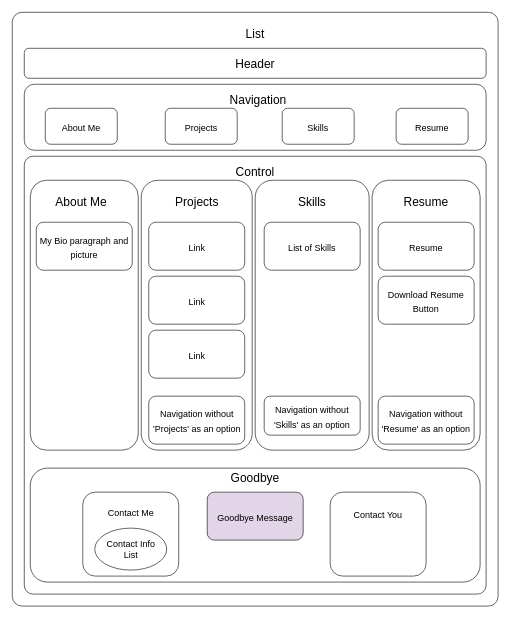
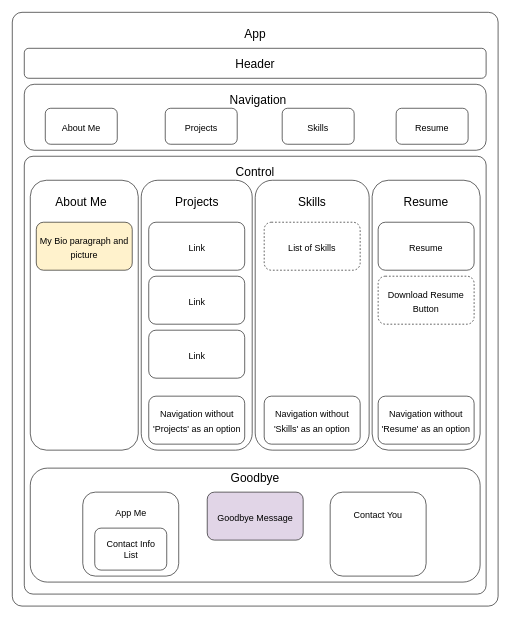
  <mxCell id="0" />
  <mxCell id="1" parent="0" />
  <mxCell id="2" value="" style="rounded=1;whiteSpace=wrap;html=1;arcSize=2;" parent="1" vertex="1"><mxGeometry x="20" y="20" width="810" height="990" as="geometry" /></mxCell>
- <mxCell id="3" value="List" style="text;strokeColor=none;align=center;fillColor=none;html=1;verticalAlign=middle;whiteSpace=wrap;rounded=0;fontSize=20;" parent="1" vertex="1"><mxGeometry x="395" y="40" width="60" height="30" as="geometry" /></mxCell>
+ <mxCell id="3" value="App" style="text;strokeColor=none;align=center;fillColor=none;html=1;verticalAlign=middle;whiteSpace=wrap;rounded=0;fontSize=20;" parent="1" vertex="1"><mxGeometry x="395" y="40" width="60" height="30" as="geometry" /></mxCell>
  <mxCell id="4" value="" style="rounded=1;whiteSpace=wrap;html=1;fontSize=20;arcSize=2;" parent="1" vertex="1"><mxGeometry x="40" y="260" width="770" height="730" as="geometry" /></mxCell>
  <mxCell id="5" value="" style="rounded=1;whiteSpace=wrap;html=1;fontSize=20;" parent="1" vertex="1"><mxGeometry x="40" y="80" width="770" height="50" as="geometry" /></mxCell>
  <mxCell id="6" value="Header" style="text;strokeColor=none;align=center;fillColor=none;html=1;verticalAlign=middle;whiteSpace=wrap;rounded=0;fontSize=20;" parent="1" vertex="1"><mxGeometry x="395" y="90" width="60" height="30" as="geometry" /></mxCell>
  <mxCell id="7" value="" style="rounded=1;whiteSpace=wrap;html=1;fontSize=20;" parent="1" vertex="1"><mxGeometry x="40" y="140" width="770" height="110" as="geometry" /></mxCell>
  <mxCell id="8" value="Navigation" style="text;strokeColor=none;align=center;fillColor=none;html=1;verticalAlign=middle;whiteSpace=wrap;rounded=0;fontSize=20;" parent="1" vertex="1"><mxGeometry x="400" y="150" width="60" height="30" as="geometry" /></mxCell>
  <mxCell id="9" value="&lt;font style=&quot;font-size: 15px;&quot;&gt;Skills&lt;/font&gt;" style="rounded=1;whiteSpace=wrap;html=1;fontSize=20;" parent="1" vertex="1"><mxGeometry x="470" y="180" width="120" height="60" as="geometry" /></mxCell>
  <mxCell id="10" value="&lt;font style=&quot;font-size: 15px;&quot;&gt;Resume&lt;/font&gt;" style="rounded=1;whiteSpace=wrap;html=1;fontSize=20;" parent="1" vertex="1"><mxGeometry x="660" y="180" width="120" height="60" as="geometry" /></mxCell>
  <mxCell id="11" value="&lt;font style=&quot;font-size: 15px;&quot;&gt;Projects&lt;/font&gt;" style="rounded=1;whiteSpace=wrap;html=1;fontSize=20;" parent="1" vertex="1"><mxGeometry x="275" y="180" width="120" height="60" as="geometry" /></mxCell>
  <mxCell id="12" value="&lt;font style=&quot;font-size: 15px;&quot;&gt;About Me&lt;/font&gt;" style="rounded=1;whiteSpace=wrap;html=1;fontSize=20;" parent="1" vertex="1"><mxGeometry x="75" y="180" width="120" height="60" as="geometry" /></mxCell>
  <mxCell id="13" value="" style="rounded=1;whiteSpace=wrap;html=1;fontSize=20;" parent="1" vertex="1"><mxGeometry x="50" y="300" width="180" height="450" as="geometry" /></mxCell>
  <mxCell id="14" value="" style="rounded=1;whiteSpace=wrap;html=1;fontSize=20;" parent="1" vertex="1"><mxGeometry x="235" y="300" width="185" height="450" as="geometry" /></mxCell>
  <mxCell id="15" value="" style="rounded=1;whiteSpace=wrap;html=1;fontSize=20;" parent="1" vertex="1"><mxGeometry x="425" y="300" width="190" height="450" as="geometry" /></mxCell>
  <mxCell id="16" value="" style="rounded=1;whiteSpace=wrap;html=1;fontSize=20;" parent="1" vertex="1"><mxGeometry x="620" y="300" width="180" height="450" as="geometry" /></mxCell>
  <mxCell id="17" value="" style="rounded=1;whiteSpace=wrap;html=1;fontSize=20;" parent="1" vertex="1"><mxGeometry x="50" y="780" width="750" height="190" as="geometry" /></mxCell>
  <mxCell id="18" value="About Me" style="text;strokeColor=none;align=center;fillColor=none;html=1;verticalAlign=middle;whiteSpace=wrap;rounded=0;fontSize=20;" parent="1" vertex="1"><mxGeometry x="80" y="320" width="110" height="30" as="geometry" /></mxCell>
  <mxCell id="19" value="Projects" style="text;strokeColor=none;align=center;fillColor=none;html=1;verticalAlign=middle;whiteSpace=wrap;rounded=0;fontSize=20;" parent="1" vertex="1"><mxGeometry x="297.5" y="320" width="60" height="30" as="geometry" /></mxCell>
  <mxCell id="20" value="Skills" style="text;strokeColor=none;align=center;fillColor=none;html=1;verticalAlign=middle;whiteSpace=wrap;rounded=0;fontSize=20;" parent="1" vertex="1"><mxGeometry x="490" y="320" width="60" height="30" as="geometry" /></mxCell>
  <mxCell id="21" value="Resume" style="text;strokeColor=none;align=center;fillColor=none;html=1;verticalAlign=middle;whiteSpace=wrap;rounded=0;fontSize=20;" parent="1" vertex="1"><mxGeometry x="680" y="320" width="60" height="30" as="geometry" /></mxCell>
- <mxCell id="22" value="&lt;span style=&quot;font-size: 15px;&quot;&gt;My Bio paragraph and picture&lt;/span&gt;" style="rounded=1;whiteSpace=wrap;html=1;fontSize=20;" parent="1" vertex="1"><mxGeometry x="60" y="370" width="160" height="80" as="geometry" /></mxCell>
+ <mxCell id="22" value="&lt;span style=&quot;font-size: 15px;&quot;&gt;My Bio paragraph and picture&lt;/span&gt;" style="rounded=1;whiteSpace=wrap;html=1;fontSize=20;fillColor=#fff2cc;" parent="1" vertex="1"><mxGeometry x="60" y="370" width="160" height="80" as="geometry" /></mxCell>
  <mxCell id="23" value="&lt;span style=&quot;font-size: 15px;&quot;&gt;Link&lt;/span&gt;" style="rounded=1;whiteSpace=wrap;html=1;fontSize=20;" parent="1" vertex="1"><mxGeometry x="247.5" y="370" width="160" height="80" as="geometry" /></mxCell>
  <mxCell id="24" value="&lt;span style=&quot;font-size: 15px;&quot;&gt;Link&lt;/span&gt;" style="rounded=1;whiteSpace=wrap;html=1;fontSize=20;" parent="1" vertex="1"><mxGeometry x="247.5" y="460" width="160" height="80" as="geometry" /></mxCell>
  <mxCell id="25" value="&lt;span style=&quot;font-size: 15px;&quot;&gt;Link&lt;/span&gt;" style="rounded=1;whiteSpace=wrap;html=1;fontSize=20;" parent="1" vertex="1"><mxGeometry x="247.5" y="550" width="160" height="80" as="geometry" /></mxCell>
  <mxCell id="26" value="&lt;span style=&quot;font-size: 15px;&quot;&gt;Navigation without 'Projects' as an option&lt;/span&gt;" style="rounded=1;whiteSpace=wrap;html=1;fontSize=20;" parent="1" vertex="1"><mxGeometry x="247.5" y="660" width="160" height="80" as="geometry" /></mxCell>
- <mxCell id="27" value="&lt;span style=&quot;font-size: 15px;&quot;&gt;List of Skills&lt;/span&gt;" style="rounded=1;whiteSpace=wrap;html=1;fontSize=20;" parent="1" vertex="1"><mxGeometry x="440" y="370" width="160" height="80" as="geometry" /></mxCell>
- <mxCell id="28" value="&lt;span style=&quot;font-size: 15px;&quot;&gt;Navigation without 'Skills' as an option&lt;/span&gt;" style="rounded=1;whiteSpace=wrap;html=1;fontSize=20;" parent="1" vertex="1"><mxGeometry x="440" y="660" width="160" height="65" as="geometry" /></mxCell>
+ <mxCell id="27" value="&lt;span style=&quot;font-size: 15px;&quot;&gt;List of Skills&lt;/span&gt;" style="rounded=1;whiteSpace=wrap;html=1;fontSize=20;dashed=1;" parent="1" vertex="1"><mxGeometry x="440" y="370" width="160" height="80" as="geometry" /></mxCell>
+ <mxCell id="28" value="&lt;span style=&quot;font-size: 15px;&quot;&gt;Navigation without 'Skills' as an option&lt;/span&gt;" style="rounded=1;whiteSpace=wrap;html=1;fontSize=20;" parent="1" vertex="1"><mxGeometry x="440" y="660" width="160" height="80" as="geometry" /></mxCell>
  <mxCell id="29" value="&lt;span style=&quot;font-size: 15px;&quot;&gt;Navigation without 'Resume' as an option&lt;/span&gt;" style="rounded=1;whiteSpace=wrap;html=1;fontSize=20;" parent="1" vertex="1"><mxGeometry x="630" y="660" width="160" height="80" as="geometry" /></mxCell>
  <mxCell id="30" value="&lt;span style=&quot;font-size: 15px;&quot;&gt;Resume&lt;/span&gt;" style="rounded=1;whiteSpace=wrap;html=1;fontSize=20;" parent="1" vertex="1"><mxGeometry x="630" y="370" width="160" height="80" as="geometry" /></mxCell>
- <mxCell id="31" value="&lt;span style=&quot;font-size: 15px;&quot;&gt;Download Resume Button&lt;/span&gt;" style="rounded=1;whiteSpace=wrap;html=1;fontSize=20;" parent="1" vertex="1"><mxGeometry x="630" y="460" width="160" height="80" as="geometry" /></mxCell>
+ <mxCell id="31" value="&lt;span style=&quot;font-size: 15px;&quot;&gt;Download Resume Button&lt;/span&gt;" style="rounded=1;whiteSpace=wrap;html=1;fontSize=20;dashed=1;" parent="1" vertex="1"><mxGeometry x="630" y="460" width="160" height="80" as="geometry" /></mxCell>
  <mxCell id="32" value="&lt;font style=&quot;font-size: 20px;&quot;&gt;Control&lt;br&gt;&lt;/font&gt;" style="text;strokeColor=none;align=center;fillColor=none;html=1;verticalAlign=middle;whiteSpace=wrap;rounded=0;fontSize=15;" parent="1" vertex="1"><mxGeometry x="395" y="270" width="60" height="30" as="geometry" /></mxCell>
  <mxCell id="33" value="Goodbye" style="text;strokeColor=none;align=center;fillColor=none;html=1;verticalAlign=middle;whiteSpace=wrap;rounded=0;fontSize=20;" parent="1" vertex="1"><mxGeometry x="395" y="780" width="60" height="30" as="geometry" /></mxCell>
  <mxCell id="34" value="" style="rounded=1;whiteSpace=wrap;html=1;fontSize=20;" parent="1" vertex="1"><mxGeometry x="137.5" y="820" width="160" height="140" as="geometry" /></mxCell>
  <mxCell id="35" value="&lt;span style=&quot;font-size: 15px;&quot;&gt;Goodbye Message&lt;/span&gt;" style="rounded=1;whiteSpace=wrap;html=1;fontSize=20;fillColor=#e1d5e7;" parent="1" vertex="1"><mxGeometry x="345" y="820" width="160" height="80" as="geometry" /></mxCell>
  <mxCell id="36" value="" style="rounded=1;whiteSpace=wrap;html=1;fontSize=20;" parent="1" vertex="1"><mxGeometry x="550" y="820" width="160" height="140" as="geometry" /></mxCell>
  <mxCell id="37" value="&lt;font style=&quot;font-size: 15px;&quot;&gt;Contact You&lt;/font&gt;" style="text;strokeColor=none;align=center;fillColor=none;html=1;verticalAlign=middle;whiteSpace=wrap;rounded=0;fontSize=20;" parent="1" vertex="1"><mxGeometry x="565" y="840" width="130" height="30" as="geometry" /></mxCell>
- <mxCell id="38" value="Contact Info&lt;br&gt;List" style="ellipse;whiteSpace=wrap;html=1;fontSize=15;" parent="1" vertex="1"><mxGeometry x="157.5" y="880" width="120" height="70" as="geometry" /></mxCell>
- <mxCell id="39" value="Contact Me" style="text;strokeColor=none;align=center;fillColor=none;html=1;verticalAlign=middle;whiteSpace=wrap;rounded=0;fontSize=15;" parent="1" vertex="1"><mxGeometry x="172.5" y="840" width="90" height="30" as="geometry" /></mxCell>
+ <mxCell id="38" value="Contact Info&lt;br&gt;List" style="rounded=1;whiteSpace=wrap;html=1;fontSize=15;" parent="1" vertex="1"><mxGeometry x="157.5" y="880" width="120" height="70" as="geometry" /></mxCell>
+ <mxCell id="39" value="App Me" style="text;strokeColor=none;align=center;fillColor=none;html=1;verticalAlign=middle;whiteSpace=wrap;rounded=0;fontSize=15;" parent="1" vertex="1"><mxGeometry x="172.5" y="840" width="90" height="30" as="geometry" /></mxCell>
